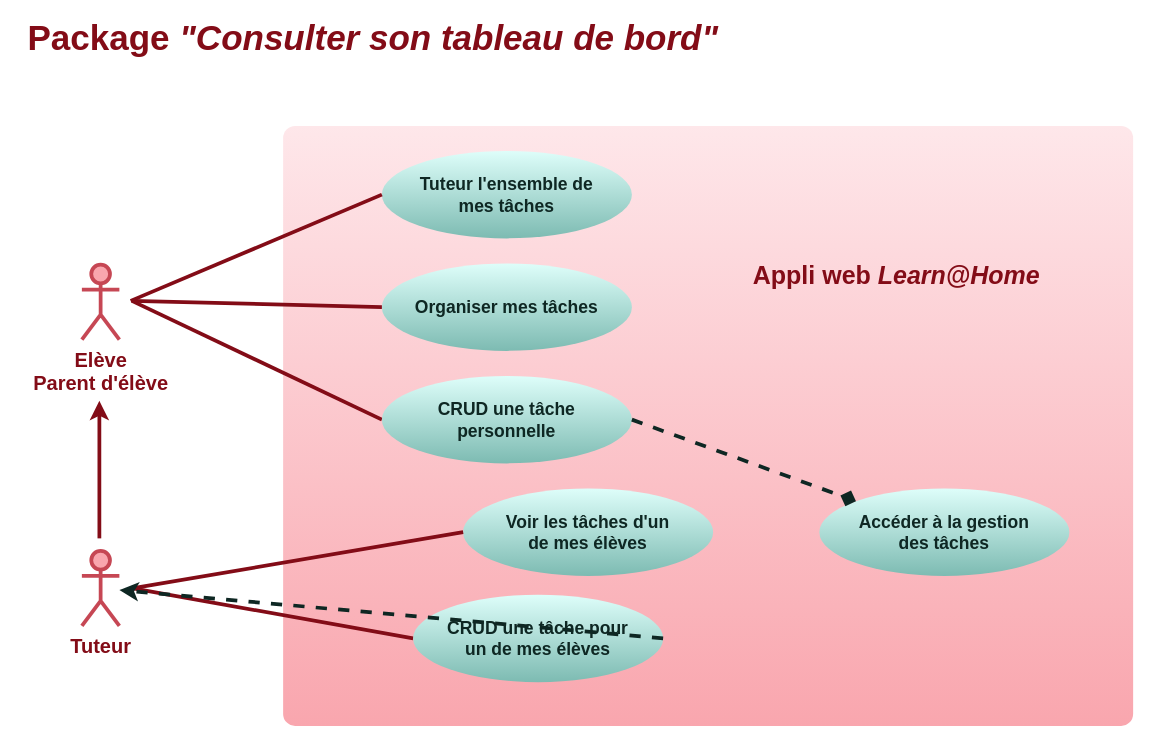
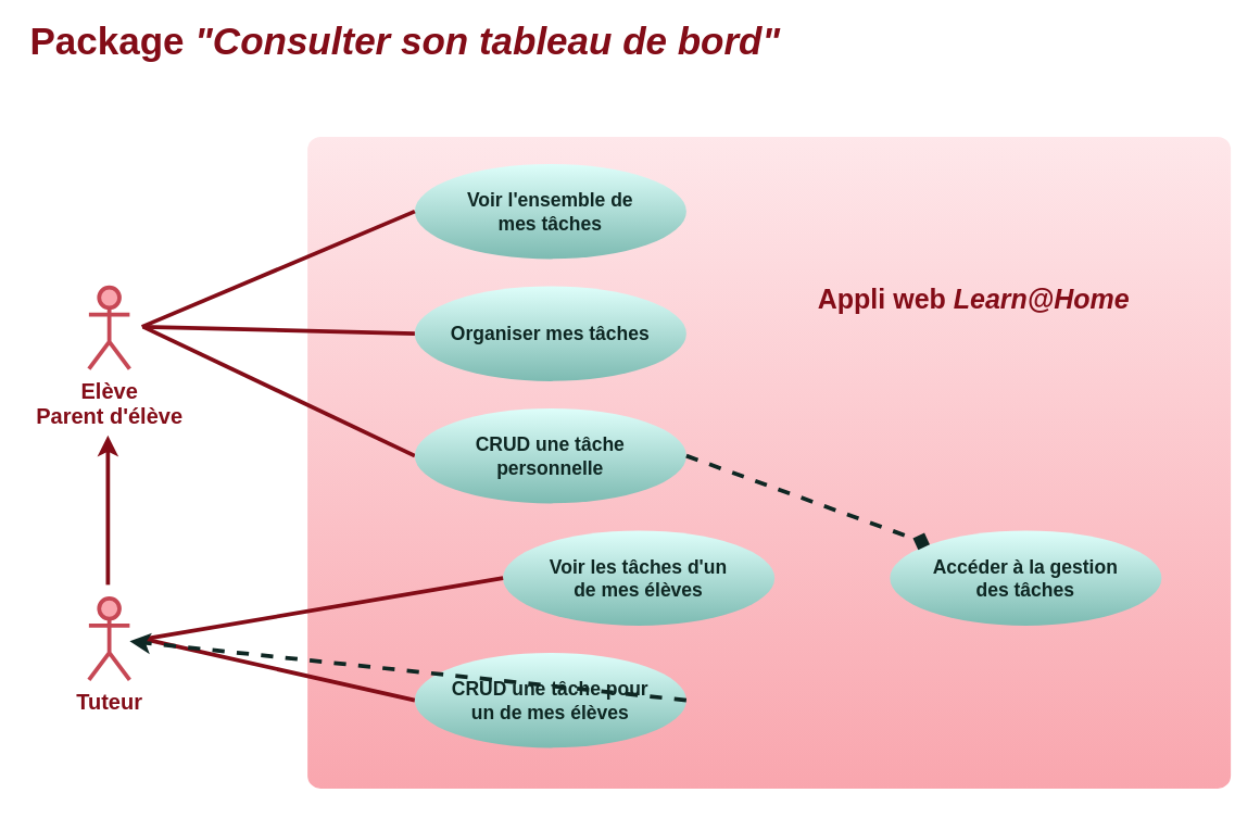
  <mxCell id="0" />
  <mxCell id="1" parent="0" />
  <mxCell id="2" value="&lt;font style=&quot;font-size: 16px&quot;&gt;Elève&lt;br&gt;Parent d'élève&lt;/font&gt;" style="shape=umlActor;verticalLabelPosition=bottom;verticalAlign=top;html=1;strokeWidth=3;strokeColor=#C64754;fillColor=#f9a6ae;fontColor=#830C17;fontStyle=1" parent="1" vertex="1"><mxGeometry x="65" y="211" width="30" height="60" as="geometry" /></mxCell>
  <mxCell id="3" value="&lt;div&gt;&lt;b style=&quot;color: rgb(131 , 12 , 23) ; font-size: 28px&quot;&gt;Package &lt;i&gt;&quot;Consulter son tableau de bord&quot;&lt;/i&gt;&lt;/b&gt;&lt;/div&gt;" style="text;html=1;strokeColor=none;fillColor=none;align=left;verticalAlign=middle;whiteSpace=wrap;rounded=0;fontColor=#660000;" parent="1" vertex="1"><mxGeometry x="20" y="20" width="567" height="20" as="geometry" /></mxCell>
  <mxCell id="4" value="" style="rounded=1;whiteSpace=wrap;html=1;fontColor=#660000;strokeWidth=3;strokeColor=none;fillColor=#F9A6AE;gradientColor=#fee7ea;gradientDirection=north;arcSize=2;" parent="1" vertex="1"><mxGeometry x="226" y="100" width="680" height="480" as="geometry" /></mxCell>
  <mxCell id="5" value="&lt;font style=&quot;font-size: 16px&quot;&gt;Tuteur&lt;br&gt;&lt;/font&gt;" style="shape=umlActor;verticalLabelPosition=bottom;verticalAlign=top;html=1;strokeWidth=3;strokeColor=#C64754;fillColor=#f9a6ae;fontColor=#830C17;fontStyle=1" parent="1" vertex="1"><mxGeometry x="65" y="440" width="30" height="60" as="geometry" /></mxCell>
  <mxCell id="6" value="&lt;font color=&quot;#830c17&quot;&gt;&lt;span style=&quot;font-size: 20px&quot;&gt;&lt;b&gt;Appli web&lt;i&gt; Learn@Home&lt;/i&gt;&lt;/b&gt;&lt;/span&gt;&lt;/font&gt;" style="text;html=1;strokeColor=none;fillColor=none;align=center;verticalAlign=middle;whiteSpace=wrap;rounded=0;fontColor=#660000;" parent="1" vertex="1"><mxGeometry x="592" y="209" width="250" height="20" as="geometry" /></mxCell>
  <mxCell id="7" value="&lt;font style=&quot;font-size: 14px&quot;&gt;&lt;b&gt;Voir les tâches d'un&lt;br&gt;de mes élèves&lt;br&gt;&lt;/b&gt;&lt;/font&gt;" style="ellipse;whiteSpace=wrap;html=1;rounded=1;strokeWidth=3;fontColor=#0e2723;strokeColor=none;fillColor=#defefa;gradientColor=#7dbbb2;" parent="1" vertex="1"><mxGeometry x="370" y="390" width="200" height="70" as="geometry" /></mxCell>
  <mxCell id="8" value="" style="endArrow=none;html=1;fontColor=#0e2723;strokeWidth=3;strokeColor=#830C17;exitX=0;exitY=0.5;exitDx=0;exitDy=0;" parent="1" source="13" edge="1"><mxGeometry width="50" height="50" relative="1" as="geometry"><mxPoint x="323.5" y="252" as="sourcePoint" /><mxPoint x="105" y="240" as="targetPoint" /></mxGeometry></mxCell>
  <mxCell id="9" value="" style="endArrow=none;html=1;fontColor=#0e2723;strokeWidth=3;strokeColor=#830C17;exitX=0;exitY=0.5;exitDx=0;exitDy=0;" parent="1" source="7" edge="1"><mxGeometry width="50" height="50" relative="1" as="geometry"><mxPoint x="323.5" y="82" as="sourcePoint" /><mxPoint x="105" y="470" as="targetPoint" /></mxGeometry></mxCell>
- <mxCell id="10" value="&lt;font style=&quot;font-size: 14px&quot;&gt;&lt;b&gt;Tuteur l'ensemble de&lt;br&gt;mes tâches&lt;br&gt;&lt;/b&gt;&lt;/font&gt;" style="ellipse;whiteSpace=wrap;html=1;rounded=1;strokeWidth=3;fontColor=#0e2723;strokeColor=none;fillColor=#defefa;gradientColor=#7dbbb2;" parent="1" vertex="1"><mxGeometry x="305" y="120" width="200" height="70" as="geometry" /></mxCell>
+ <mxCell id="10" value="&lt;font style=&quot;font-size: 14px&quot;&gt;&lt;b&gt;Voir l'ensemble de&lt;br&gt;mes tâches&lt;br&gt;&lt;/b&gt;&lt;/font&gt;" style="ellipse;whiteSpace=wrap;html=1;rounded=1;strokeWidth=3;fontColor=#0e2723;strokeColor=none;fillColor=#defefa;gradientColor=#7dbbb2;" parent="1" vertex="1"><mxGeometry x="305" y="120" width="200" height="70" as="geometry" /></mxCell>
  <mxCell id="11" value="" style="endArrow=none;html=1;fontColor=#0e2723;strokeWidth=3;strokeColor=#830C17;exitX=0;exitY=0.5;exitDx=0;exitDy=0;" parent="1" source="10" edge="1"><mxGeometry width="50" height="50" relative="1" as="geometry"><mxPoint x="480" y="490" as="sourcePoint" /><mxPoint x="104" y="240" as="targetPoint" /></mxGeometry></mxCell>
  <mxCell id="12" value="" style="endArrow=none;html=1;fontColor=#0e2723;strokeWidth=3;strokeColor=#830C17;exitX=0;exitY=0.5;exitDx=0;exitDy=0;" parent="1" source="14" edge="1"><mxGeometry width="50" height="50" relative="1" as="geometry"><mxPoint x="480" y="172" as="sourcePoint" /><mxPoint x="106" y="470" as="targetPoint" /></mxGeometry></mxCell>
  <mxCell id="13" value="&lt;font style=&quot;font-size: 14px&quot;&gt;&lt;b&gt;CRUD une tâche&lt;br&gt;personnelle&lt;br&gt;&lt;/b&gt;&lt;/font&gt;" style="ellipse;whiteSpace=wrap;html=1;rounded=1;strokeWidth=3;fontColor=#0e2723;strokeColor=none;fillColor=#defefa;gradientColor=#7dbbb2;" vertex="1" parent="1"><mxGeometry x="305" y="300" width="200" height="70" as="geometry" /></mxCell>
- <mxCell id="14" value="&lt;font&gt;&lt;b style=&quot;font-size: 14px&quot;&gt;&lt;font style=&quot;font-size: 14px&quot;&gt;CRUD une tâche pour &lt;br&gt;un de mes élèves&lt;/font&gt;&lt;br&gt;&lt;/b&gt;&lt;/font&gt;" style="ellipse;whiteSpace=wrap;html=1;rounded=1;strokeWidth=3;fontColor=#0e2723;strokeColor=none;fillColor=#defefa;gradientColor=#7dbbb2;" vertex="1" parent="1"><mxGeometry x="330" y="475" width="200" height="70" as="geometry" /></mxCell>
+ <mxCell id="14" value="&lt;font&gt;&lt;b style=&quot;font-size: 14px&quot;&gt;&lt;font style=&quot;font-size: 14px&quot;&gt;CRUD une tâche pour &lt;br&gt;un de mes élèves&lt;/font&gt;&lt;br&gt;&lt;/b&gt;&lt;/font&gt;" style="ellipse;whiteSpace=wrap;html=1;rounded=1;strokeWidth=3;fontColor=#0e2723;strokeColor=none;fillColor=#defefa;gradientColor=#7dbbb2;" vertex="1" parent="1"><mxGeometry x="305" y="480" width="200" height="70" as="geometry" /></mxCell>
  <mxCell id="15" value="&lt;font style=&quot;font-size: 14px&quot;&gt;&lt;b&gt;Accéder à la gestion&lt;br&gt;des tâches&lt;br&gt;&lt;/b&gt;&lt;/font&gt;" style="ellipse;whiteSpace=wrap;html=1;rounded=1;strokeWidth=3;fontColor=#0e2723;strokeColor=none;fillColor=#defefa;gradientColor=#7dbbb2;" vertex="1" parent="1"><mxGeometry x="655" y="390" width="200" height="70" as="geometry" /></mxCell>
  <mxCell id="16" value="" style="endArrow=diamond;html=1;fontColor=#0e2723;strokeColor=#0E2723;strokeWidth=3;exitX=1;exitY=0.5;exitDx=0;exitDy=0;dashed=1;entryX=0;entryY=0;entryDx=0;entryDy=0;" edge="1" parent="1" source="13" target="15"><mxGeometry width="50" height="50" relative="1" as="geometry"><mxPoint x="505" y="495" as="sourcePoint" /><mxPoint x="805" y="445" as="targetPoint" /></mxGeometry></mxCell>
  <mxCell id="17" value="&lt;font style=&quot;font-size: 14px&quot;&gt;&lt;b&gt;Organiser mes tâches&lt;br&gt;&lt;/b&gt;&lt;/font&gt;" style="ellipse;whiteSpace=wrap;html=1;rounded=1;strokeWidth=3;fontColor=#0e2723;strokeColor=none;fillColor=#defefa;gradientColor=#7dbbb2;" vertex="1" parent="1"><mxGeometry x="305" y="210" width="200" height="70" as="geometry" /></mxCell>
  <mxCell id="18" value="" style="endArrow=classic;html=1;fontColor=#0e2723;strokeColor=#0E2723;strokeWidth=3;exitX=1;exitY=0.5;exitDx=0;exitDy=0;dashed=1;" edge="1" parent="1" source="14" target="5"><mxGeometry width="50" height="50" relative="1" as="geometry"><mxPoint x="515" y="155" as="sourcePoint" /><mxPoint x="706.289" y="280.251" as="targetPoint" /></mxGeometry></mxCell>
  <mxCell id="19" value="" style="endArrow=none;html=1;fontColor=#0e2723;strokeWidth=3;strokeColor=#830C17;exitX=0;exitY=0.5;exitDx=0;exitDy=0;" edge="1" parent="1" source="17"><mxGeometry width="50" height="50" relative="1" as="geometry"><mxPoint x="315" y="165" as="sourcePoint" /><mxPoint x="105" y="240" as="targetPoint" /></mxGeometry></mxCell>
  <mxCell id="20" value="" style="endArrow=classic;html=1;fontColor=#0e2723;strokeWidth=3;strokeColor=#830C17;" edge="1" parent="1"><mxGeometry width="50" height="50" relative="1" as="geometry"><mxPoint x="79" y="430" as="sourcePoint" /><mxPoint x="79" y="320" as="targetPoint" /></mxGeometry></mxCell>
